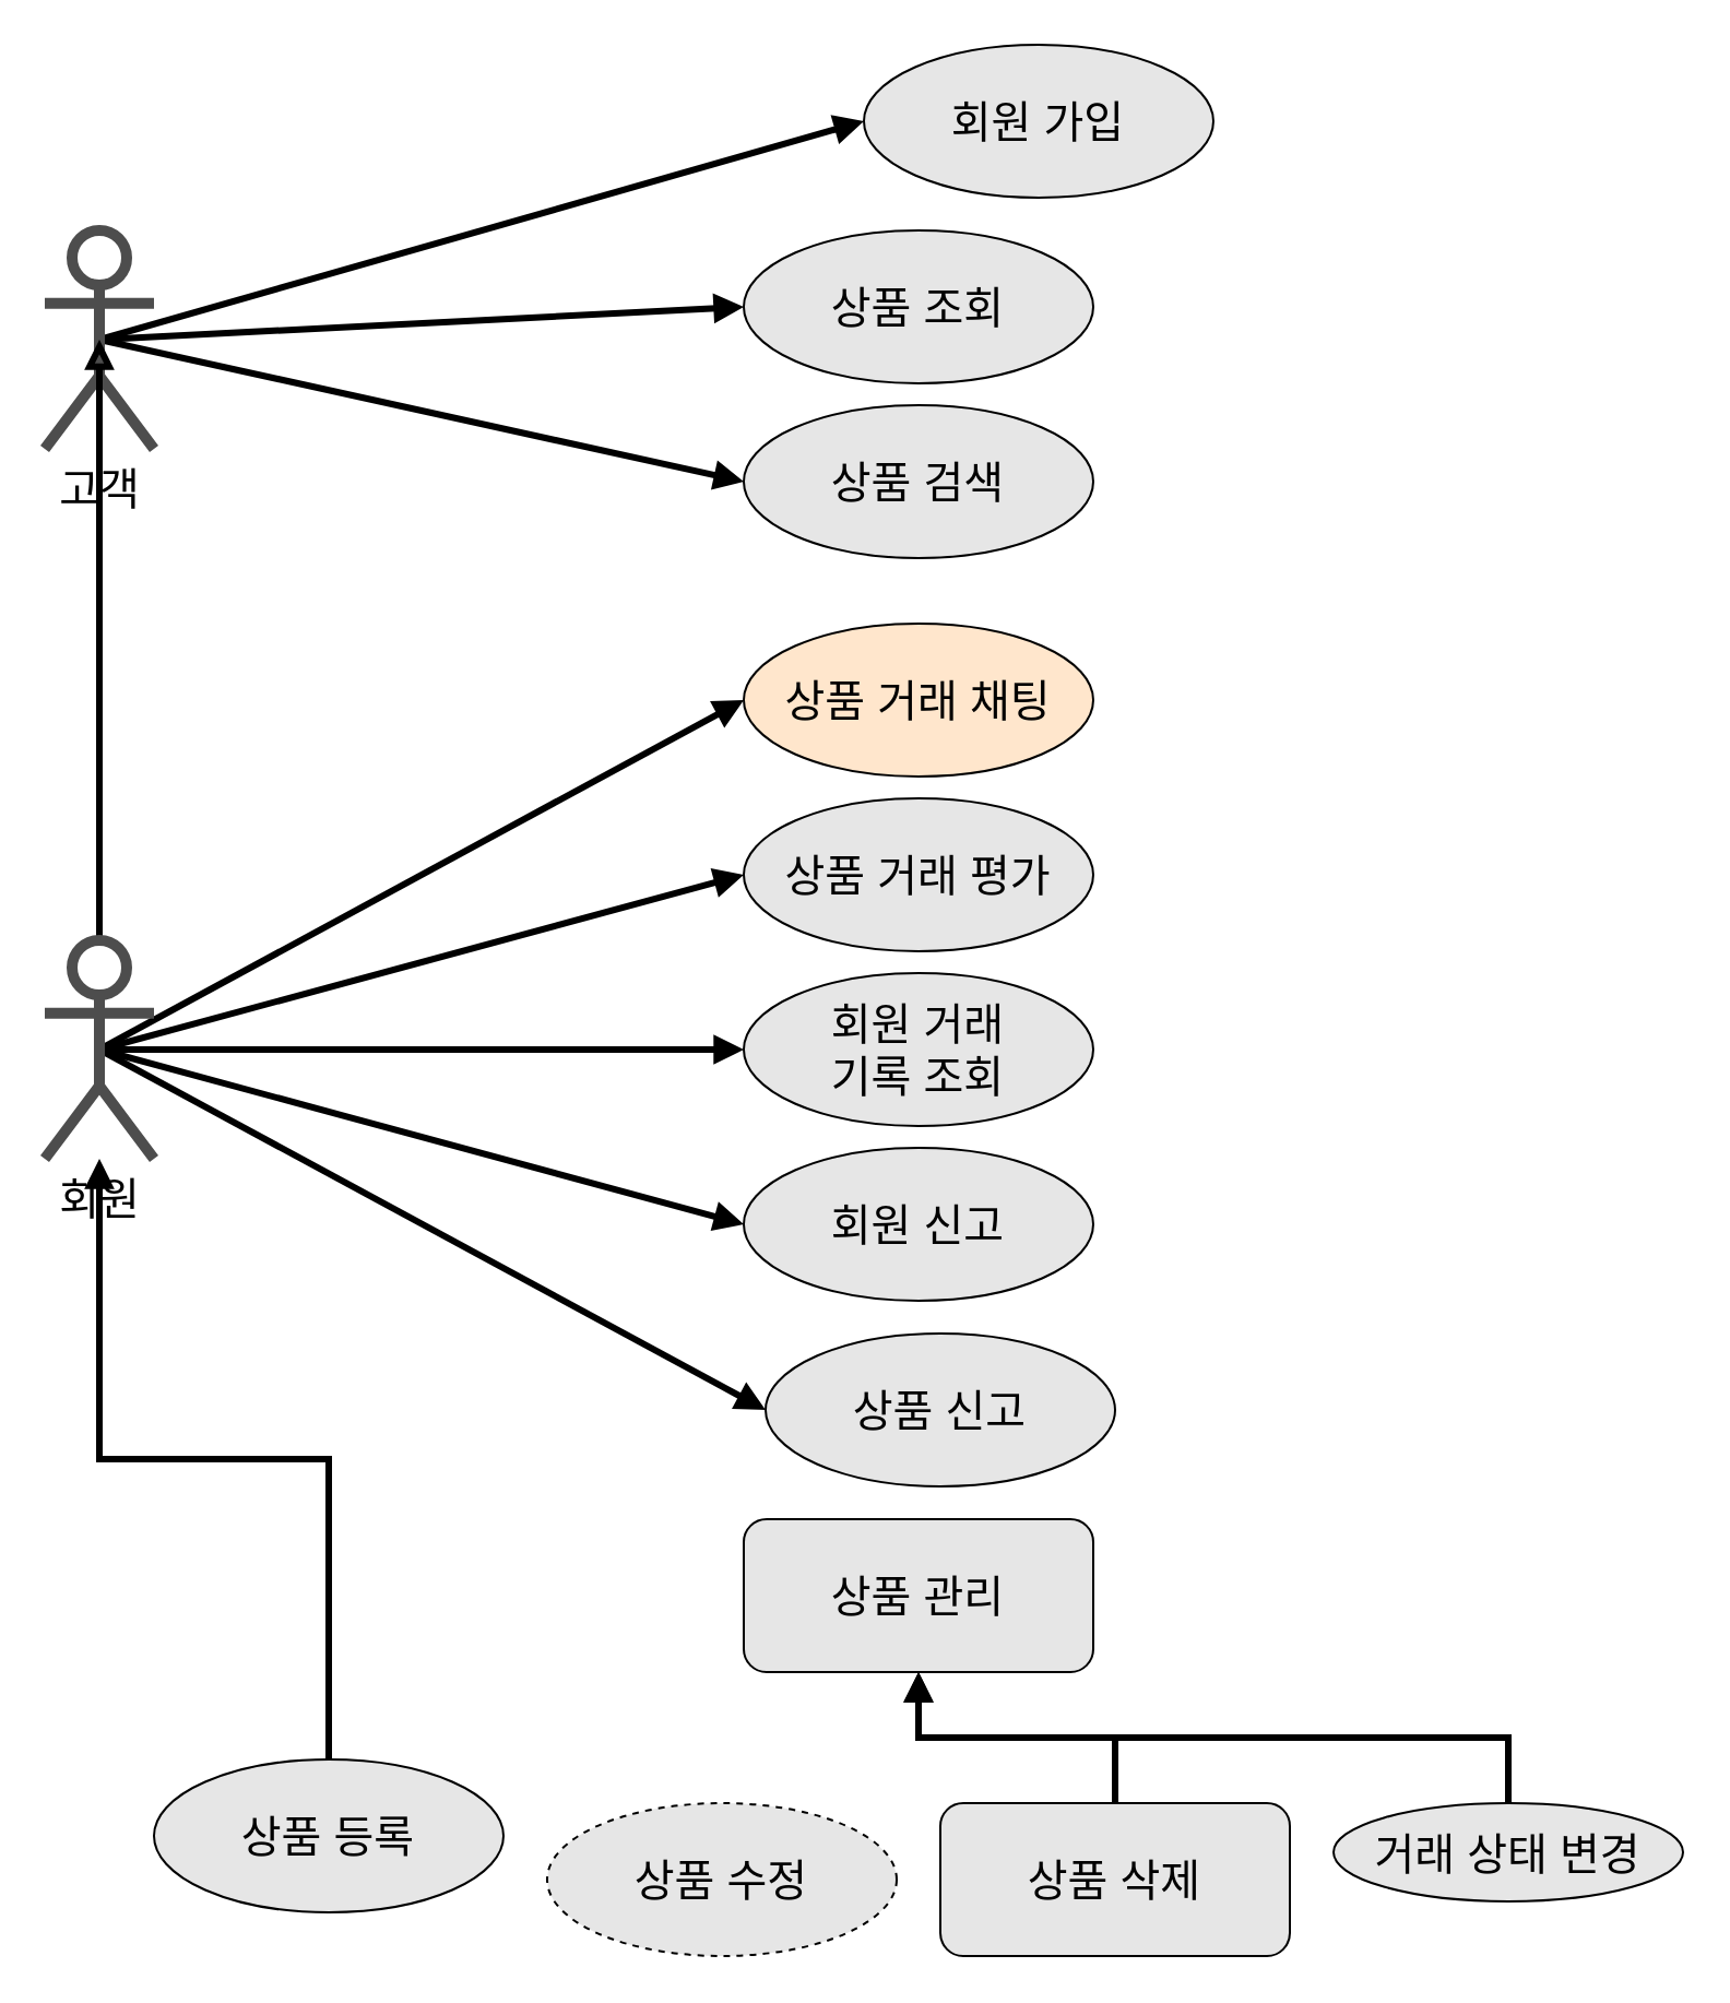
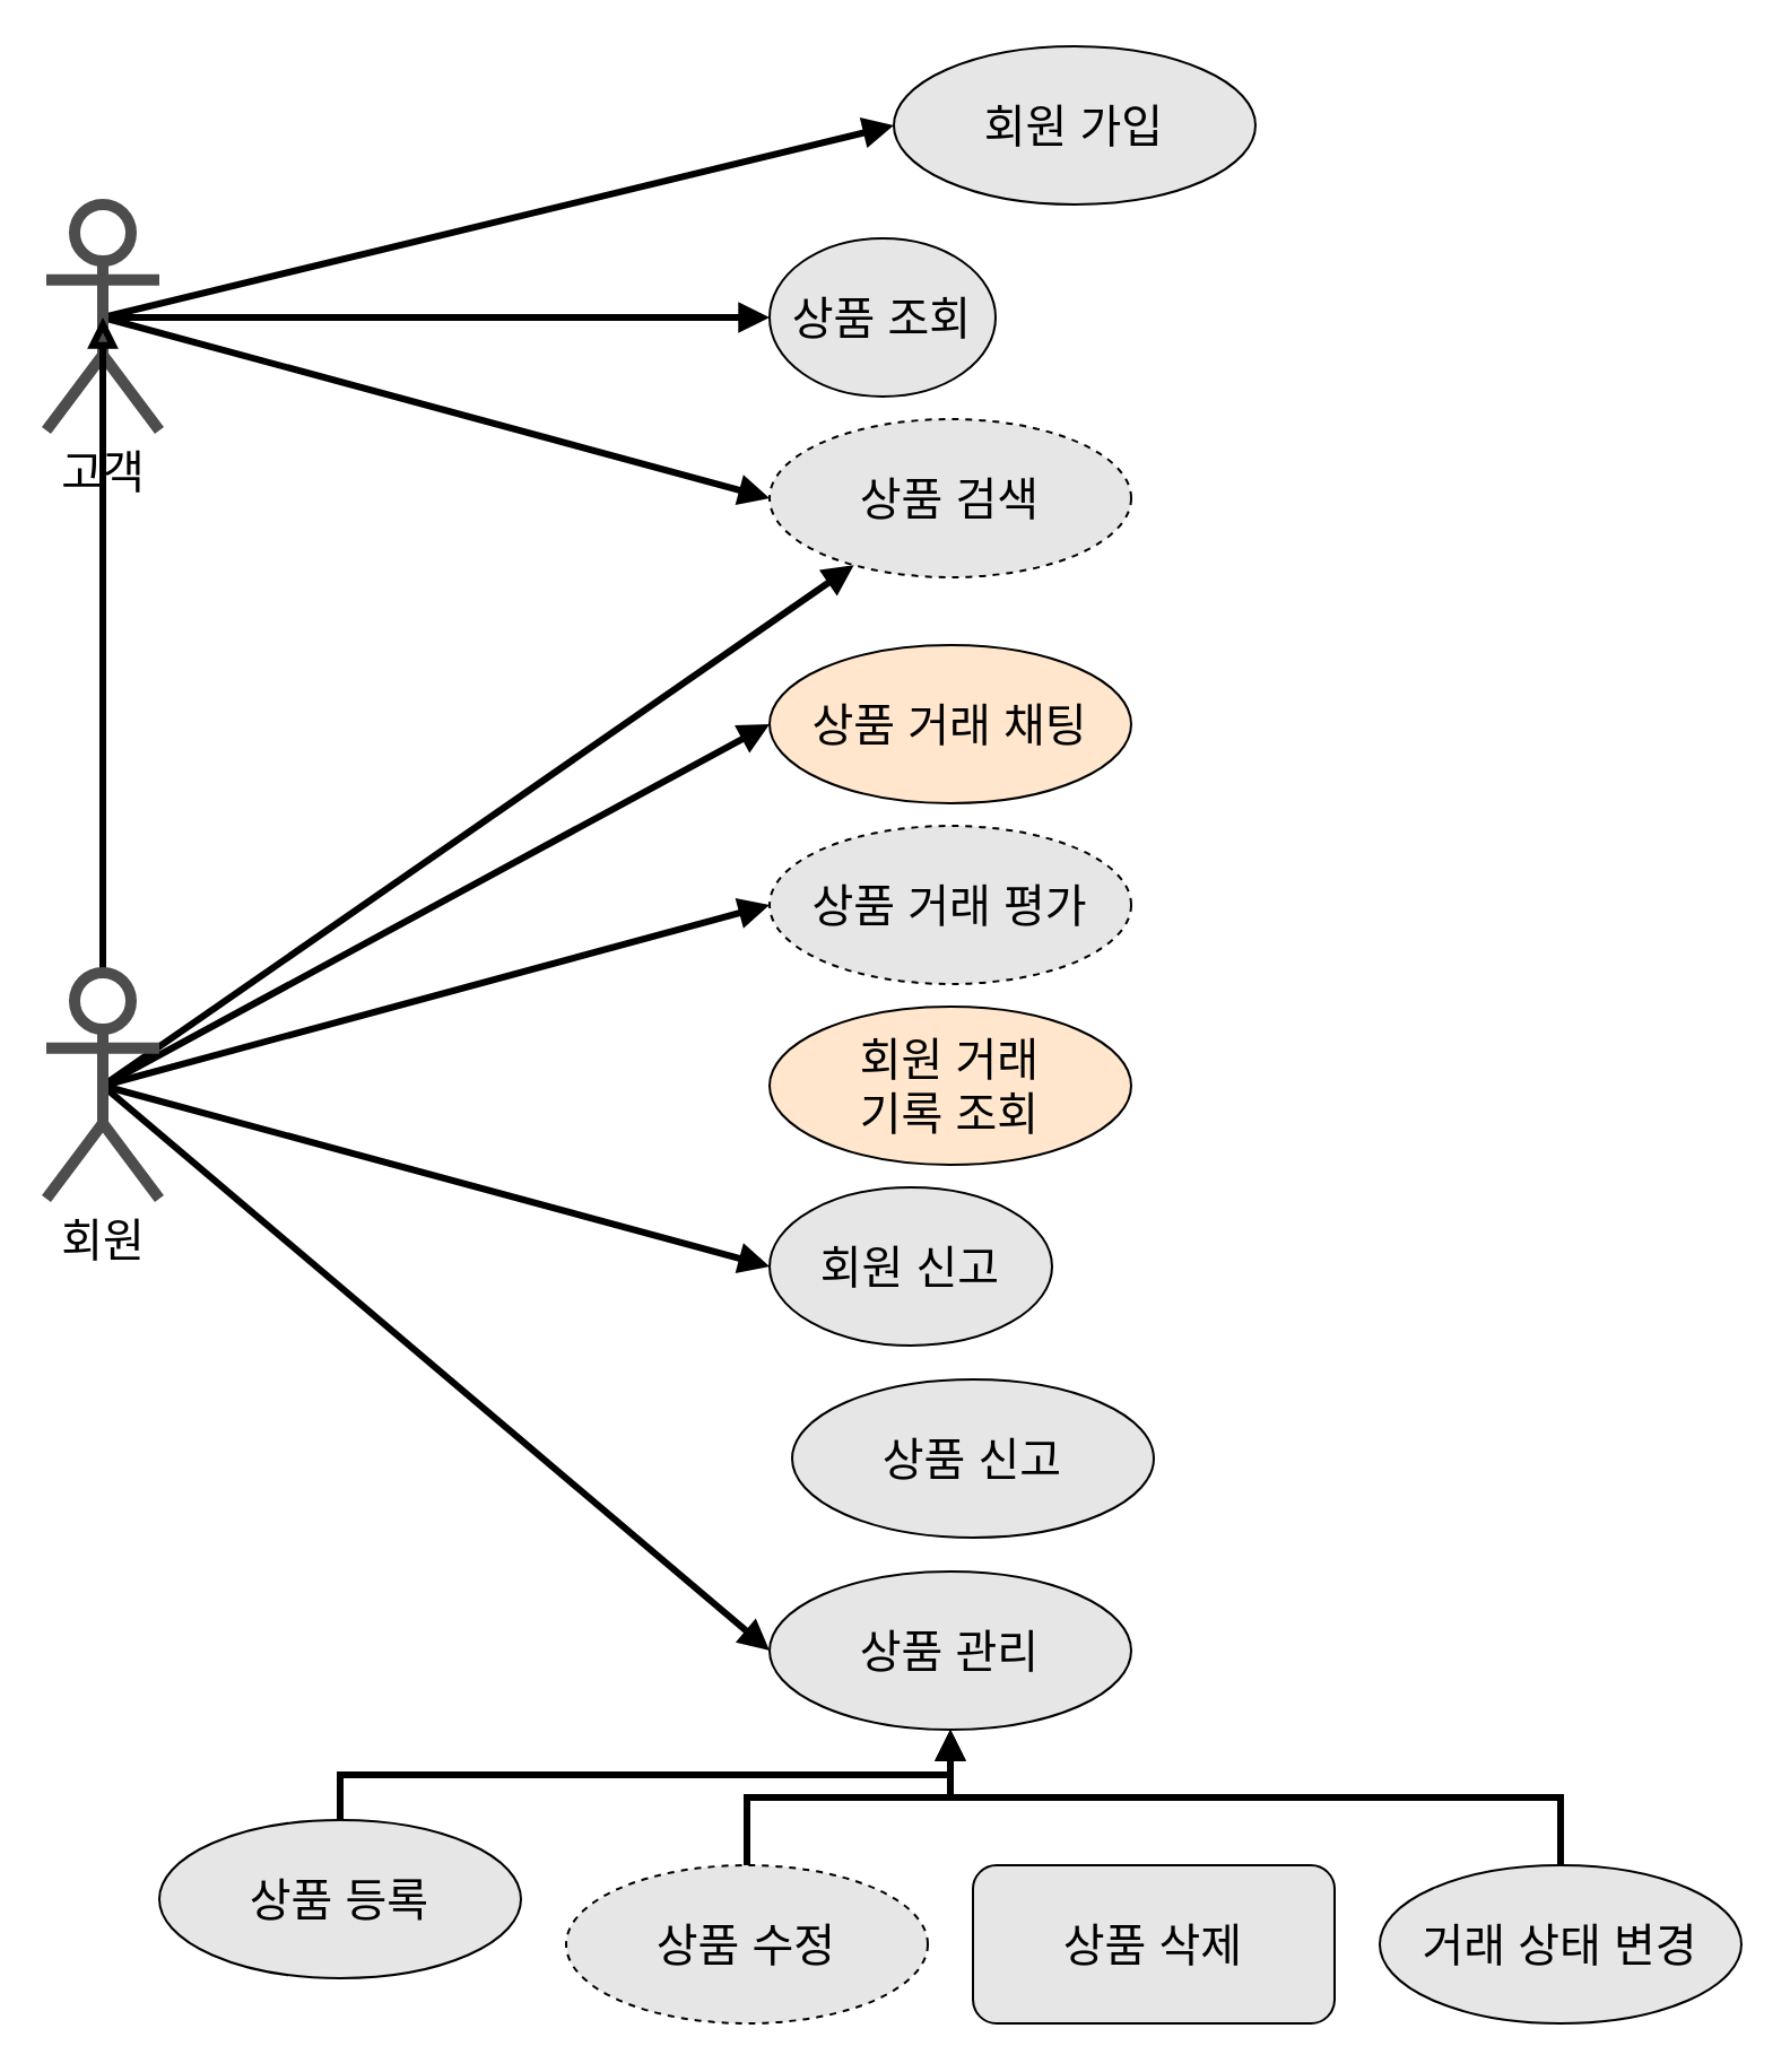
  <mxCell id="0" />
  <mxCell id="1" parent="0" />
  <mxCell id="2" style="rounded=0;orthogonalLoop=1;jettySize=auto;html=1;exitX=0.5;exitY=0.5;exitDx=0;exitDy=0;exitPerimeter=0;fontSize=20;endArrow=block;endFill=1;strokeWidth=3;entryX=0;entryY=0.5;entryDx=0;entryDy=0;" edge="1" parent="1" source="5" target="6"><mxGeometry relative="1" as="geometry" /></mxCell>
  <mxCell id="3" style="edgeStyle=none;rounded=0;orthogonalLoop=1;jettySize=auto;html=1;exitX=0.5;exitY=0.5;exitDx=0;exitDy=0;exitPerimeter=0;fontSize=20;endArrow=block;endFill=1;strokeWidth=3;entryX=0;entryY=0.5;entryDx=0;entryDy=0;" edge="1" parent="1" source="5" target="7"><mxGeometry relative="1" as="geometry" /></mxCell>
  <mxCell id="4" style="edgeStyle=none;rounded=0;orthogonalLoop=1;jettySize=auto;html=1;exitX=0.5;exitY=0.5;exitDx=0;exitDy=0;exitPerimeter=0;fontSize=20;endArrow=block;endFill=1;strokeWidth=3;entryX=0;entryY=0.5;entryDx=0;entryDy=0;" edge="1" parent="1" source="5" target="8"><mxGeometry relative="1" as="geometry" /></mxCell>
- <mxCell id="5" value="고객" style="shape=umlActor;verticalLabelPosition=bottom;verticalAlign=top;html=1;outlineConnect=0;fontSize=20;strokeWidth=5;strokeColor=#4D4D4D;" vertex="1" parent="1"><mxGeometry x="20" y="105" width="50" height="100" as="geometry" /></mxCell>
+ <mxCell id="5" value="고객" style="shape=umlActor;verticalLabelPosition=bottom;verticalAlign=top;html=1;outlineConnect=0;fontSize=20;strokeWidth=5;strokeColor=#4D4D4D;" vertex="1" parent="1"><mxGeometry x="20" y="90" width="50" height="100" as="geometry" /></mxCell>
  <mxCell id="6" value="&lt;font style=&quot;font-size: 20px&quot;&gt;회원 가입&lt;/font&gt;" style="ellipse;whiteSpace=wrap;html=1;fillColor=#E6E6E6;" vertex="1" parent="1"><mxGeometry x="395" y="20" width="160" height="70" as="geometry" /></mxCell>
- <mxCell id="7" value="&lt;span style=&quot;font-size: 20px&quot;&gt;상품 조회&lt;/span&gt;" style="ellipse;whiteSpace=wrap;html=1;fillColor=#E6E6E6;" vertex="1" parent="1"><mxGeometry x="340" y="105" width="160" height="70" as="geometry" /></mxCell>
- <mxCell id="8" value="&lt;span style=&quot;font-size: 20px&quot;&gt;상품 검색&lt;/span&gt;" style="ellipse;whiteSpace=wrap;html=1;fillColor=#E6E6E6;" vertex="1" parent="1"><mxGeometry x="340" y="185" width="160" height="70" as="geometry" /></mxCell>
+ <mxCell id="7" value="&lt;span style=&quot;font-size: 20px&quot;&gt;상품 조회&lt;/span&gt;" style="ellipse;whiteSpace=wrap;html=1;fillColor=#E6E6E6;" vertex="1" parent="1"><mxGeometry x="340" y="105" width="100" height="70" as="geometry" /></mxCell>
+ <mxCell id="8" value="&lt;span style=&quot;font-size: 20px&quot;&gt;상품 검색&lt;/span&gt;" style="ellipse;whiteSpace=wrap;html=1;fillColor=#E6E6E6;dashed=1;" vertex="1" parent="1"><mxGeometry x="340" y="185" width="160" height="70" as="geometry" /></mxCell>
  <mxCell id="9" style="rounded=0;orthogonalLoop=1;jettySize=auto;html=1;exitX=0.5;exitY=0.5;exitDx=0;exitDy=0;exitPerimeter=0;fontSize=20;strokeWidth=3;endArrow=block;endFill=1;entryX=0;entryY=0.5;entryDx=0;entryDy=0;" edge="1" parent="1" source="16" target="19"><mxGeometry relative="1" as="geometry" /></mxCell>
- <mxCell id="10" style="edgeStyle=none;rounded=0;orthogonalLoop=1;jettySize=auto;html=1;exitX=0.5;exitY=0.5;exitDx=0;exitDy=0;exitPerimeter=0;fontSize=20;endArrow=block;endFill=1;strokeWidth=3;entryX=0;entryY=0.5;entryDx=0;entryDy=0;" edge="1" parent="1" source="16" target="20"><mxGeometry relative="1" as="geometry" /></mxCell>
+ <mxCell id="11" style="edgeStyle=none;rounded=0;orthogonalLoop=1;jettySize=auto;html=1;exitX=0.5;exitY=0.5;exitDx=0;exitDy=0;exitPerimeter=0;fontSize=20;endArrow=block;endFill=1;strokeWidth=3;entryX=0;entryY=0.5;entryDx=0;entryDy=0;" edge="1" parent="1" source="16" target="25"><mxGeometry relative="1" as="geometry" /></mxCell>
  <mxCell id="12" style="edgeStyle=none;rounded=0;orthogonalLoop=1;jettySize=auto;html=1;exitX=0.5;exitY=0.5;exitDx=0;exitDy=0;exitPerimeter=0;fontSize=20;endArrow=block;endFill=1;strokeWidth=3;entryX=0;entryY=0.5;entryDx=0;entryDy=0;" edge="1" parent="1" source="16" target="28"><mxGeometry relative="1" as="geometry" /></mxCell>
- <mxCell id="13" style="edgeStyle=none;rounded=0;orthogonalLoop=1;jettySize=auto;html=1;exitX=0.5;exitY=0.5;exitDx=0;exitDy=0;exitPerimeter=0;fontSize=20;endArrow=block;endFill=1;strokeWidth=3;entryX=0;entryY=0.5;entryDx=0;entryDy=0;" edge="1" parent="1" source="16" target="30"><mxGeometry relative="1" as="geometry" /></mxCell>
+ <mxCell id="13" style="edgeStyle=none;rounded=0;orthogonalLoop=1;jettySize=auto;html=1;exitX=0.5;exitY=0.5;exitDx=0;exitDy=0;exitPerimeter=0;fontSize=20;endArrow=block;endFill=1;strokeWidth=3;" edge="1" parent="1" source="16" target="8"><mxGeometry relative="1" as="geometry" /></mxCell>
  <mxCell id="14" style="edgeStyle=none;rounded=0;orthogonalLoop=1;jettySize=auto;html=1;exitX=0.5;exitY=0.5;exitDx=0;exitDy=0;exitPerimeter=0;fontSize=20;endArrow=block;endFill=1;strokeWidth=3;entryX=0;entryY=0.5;entryDx=0;entryDy=0;" edge="1" parent="1" source="16" target="29"><mxGeometry relative="1" as="geometry" /></mxCell>
  <mxCell id="15" style="edgeStyle=none;rounded=0;orthogonalLoop=1;jettySize=auto;html=1;exitX=0.5;exitY=0.5;exitDx=0;exitDy=0;exitPerimeter=0;entryX=0.5;entryY=0.5;entryDx=0;entryDy=0;entryPerimeter=0;fontSize=20;endArrow=block;endFill=0;strokeWidth=3;" edge="1" parent="1" source="16" target="5"><mxGeometry relative="1" as="geometry" /></mxCell>
  <mxCell id="16" value="회원" style="shape=umlActor;verticalLabelPosition=bottom;verticalAlign=top;html=1;outlineConnect=0;fontSize=20;strokeWidth=5;strokeColor=#4D4D4D;" vertex="1" parent="1"><mxGeometry x="20" y="430" width="50" height="100" as="geometry" /></mxCell>
- <mxCell id="17" style="edgeStyle=orthogonalEdgeStyle;rounded=0;orthogonalLoop=1;jettySize=auto;html=1;exitX=0.5;exitY=0;exitDx=0;exitDy=0;fontSize=20;endArrow=block;endFill=1;strokeWidth=3;" edge="1" parent="1" source="18" target="16"><mxGeometry relative="1" as="geometry" /></mxCell>
+ <mxCell id="17" style="edgeStyle=orthogonalEdgeStyle;rounded=0;orthogonalLoop=1;jettySize=auto;html=1;exitX=0.5;exitY=0;exitDx=0;exitDy=0;fontSize=20;endArrow=block;endFill=1;strokeWidth=3;" edge="1" parent="1" source="18" target="25"><mxGeometry relative="1" as="geometry" /></mxCell>
  <mxCell id="18" value="&lt;font style=&quot;font-size: 20px&quot;&gt;상품 등록&lt;/font&gt;" style="ellipse;whiteSpace=wrap;html=1;fillColor=#E6E6E6;" vertex="1" parent="1"><mxGeometry x="70" y="805" width="160" height="70" as="geometry" /></mxCell>
  <mxCell id="19" value="&lt;span style=&quot;font-size: 20px&quot;&gt;상품 거래 채팅&lt;/span&gt;" style="ellipse;whiteSpace=wrap;html=1;fillColor=#ffe6cc;" vertex="1" parent="1"><mxGeometry x="340" y="285" width="160" height="70" as="geometry" /></mxCell>
- <mxCell id="20" value="&lt;span style=&quot;font-size: 20px&quot;&gt;회원 거래&lt;br&gt;기록 조회&lt;/span&gt;" style="ellipse;whiteSpace=wrap;html=1;fillColor=#E6E6E6;" vertex="1" parent="1"><mxGeometry x="340" y="445" width="160" height="70" as="geometry" /></mxCell>
+ <mxCell id="20" value="&lt;span style=&quot;font-size: 20px&quot;&gt;회원 거래&lt;br&gt;기록 조회&lt;/span&gt;" style="ellipse;whiteSpace=wrap;html=1;fillColor=#ffe6cc;" vertex="1" parent="1"><mxGeometry x="340" y="445" width="160" height="70" as="geometry" /></mxCell>
+ <mxCell id="21" style="edgeStyle=orthogonalEdgeStyle;rounded=0;orthogonalLoop=1;jettySize=auto;html=1;exitX=0.5;exitY=0;exitDx=0;exitDy=0;fontSize=20;endArrow=block;endFill=1;strokeWidth=3;" edge="1" parent="1" source="22" target="25"><mxGeometry relative="1" as="geometry" /></mxCell>
  <mxCell id="22" value="&lt;font style=&quot;font-size: 20px&quot;&gt;상품 수정&lt;/font&gt;" style="ellipse;whiteSpace=wrap;html=1;fillColor=#E6E6E6;dashed=1;" vertex="1" parent="1"><mxGeometry x="250" y="825" width="160" height="70" as="geometry" /></mxCell>
- <mxCell id="23" style="edgeStyle=orthogonalEdgeStyle;rounded=0;orthogonalLoop=1;jettySize=auto;html=1;exitX=0.5;exitY=0;exitDx=0;exitDy=0;fontSize=20;endArrow=block;endFill=1;strokeWidth=3;" edge="1" parent="1" source="24" target="25"><mxGeometry relative="1" as="geometry" /></mxCell>
  <mxCell id="24" value="&lt;font style=&quot;font-size: 20px&quot;&gt;상품 삭제&lt;/font&gt;" style="whiteSpace=wrap;html=1;fillColor=#E6E6E6;rounded=1;" vertex="1" parent="1"><mxGeometry x="430" y="825" width="160" height="70" as="geometry" /></mxCell>
- <mxCell id="25" value="&lt;font style=&quot;font-size: 20px&quot;&gt;상품 관리&lt;/font&gt;" style="whiteSpace=wrap;html=1;fillColor=#E6E6E6;rounded=1;" vertex="1" parent="1"><mxGeometry x="340" y="695" width="160" height="70" as="geometry" /></mxCell>
+ <mxCell id="25" value="&lt;font style=&quot;font-size: 20px&quot;&gt;상품 관리&lt;/font&gt;" style="ellipse;whiteSpace=wrap;html=1;fillColor=#E6E6E6;" vertex="1" parent="1"><mxGeometry x="340" y="695" width="160" height="70" as="geometry" /></mxCell>
  <mxCell id="26" style="edgeStyle=orthogonalEdgeStyle;rounded=0;orthogonalLoop=1;jettySize=auto;html=1;exitX=0.5;exitY=0;exitDx=0;exitDy=0;fontSize=20;endArrow=block;endFill=1;strokeWidth=3;" edge="1" parent="1" source="27" target="25"><mxGeometry relative="1" as="geometry" /></mxCell>
- <mxCell id="27" value="&lt;font style=&quot;font-size: 20px&quot;&gt;거래 상태 변경&lt;/font&gt;" style="ellipse;whiteSpace=wrap;html=1;fillColor=#E6E6E6;" vertex="1" parent="1"><mxGeometry x="610" y="825" width="160" height="45" as="geometry" /></mxCell>
- <mxCell id="28" value="&lt;span style=&quot;font-size: 20px&quot;&gt;상품 거래 평가&lt;/span&gt;" style="ellipse;whiteSpace=wrap;html=1;fillColor=#E6E6E6;" vertex="1" parent="1"><mxGeometry x="340" y="365" width="160" height="70" as="geometry" /></mxCell>
- <mxCell id="29" value="&lt;span style=&quot;font-size: 20px&quot;&gt;회원 신고&lt;br&gt;&lt;/span&gt;" style="ellipse;whiteSpace=wrap;html=1;fillColor=#E6E6E6;" vertex="1" parent="1"><mxGeometry x="340" y="525" width="160" height="70" as="geometry" /></mxCell>
+ <mxCell id="27" value="&lt;font style=&quot;font-size: 20px&quot;&gt;거래 상태 변경&lt;/font&gt;" style="ellipse;whiteSpace=wrap;html=1;fillColor=#E6E6E6;" vertex="1" parent="1"><mxGeometry x="610" y="825" width="160" height="70" as="geometry" /></mxCell>
+ <mxCell id="28" value="&lt;span style=&quot;font-size: 20px&quot;&gt;상품 거래 평가&lt;/span&gt;" style="ellipse;whiteSpace=wrap;html=1;fillColor=#E6E6E6;dashed=1;" vertex="1" parent="1"><mxGeometry x="340" y="365" width="160" height="70" as="geometry" /></mxCell>
+ <mxCell id="29" value="&lt;span style=&quot;font-size: 20px&quot;&gt;회원 신고&lt;br&gt;&lt;/span&gt;" style="ellipse;whiteSpace=wrap;html=1;fillColor=#E6E6E6;" vertex="1" parent="1"><mxGeometry x="340" y="525" width="125" height="70" as="geometry" /></mxCell>
  <mxCell id="30" value="&lt;span style=&quot;font-size: 20px&quot;&gt;상품 신고&lt;br&gt;&lt;/span&gt;" style="ellipse;whiteSpace=wrap;html=1;fillColor=#E6E6E6;" vertex="1" parent="1"><mxGeometry x="350" y="610" width="160" height="70" as="geometry" /></mxCell>
